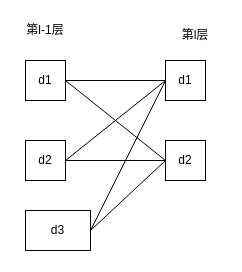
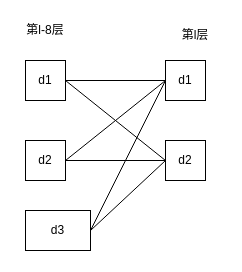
  <mxCell id="0" />
  <mxCell id="1" parent="0" />
  <mxCell id="2" style="edgeStyle=orthogonalEdgeStyle;rounded=0;orthogonalLoop=1;jettySize=auto;html=1;endArrow=none;endFill=0;" edge="1" parent="1" source="4" target="11"><mxGeometry relative="1" as="geometry" /></mxCell>
  <mxCell id="3" style="rounded=0;orthogonalLoop=1;jettySize=auto;html=1;entryX=0;entryY=0.5;entryDx=0;entryDy=0;endArrow=none;endFill=0;exitX=1;exitY=0.5;exitDx=0;exitDy=0;" edge="1" parent="1" source="4" target="12"><mxGeometry relative="1" as="geometry" /></mxCell>
  <mxCell id="4" value="d1" style="whiteSpace=wrap;html=1;aspect=fixed;" vertex="1" parent="1"><mxGeometry x="25" y="60" width="40" height="40" as="geometry" /></mxCell>
  <mxCell id="5" style="edgeStyle=none;rounded=0;orthogonalLoop=1;jettySize=auto;html=1;entryX=0;entryY=0.5;entryDx=0;entryDy=0;endArrow=none;endFill=0;exitX=1;exitY=0.5;exitDx=0;exitDy=0;" edge="1" parent="1" source="7" target="11"><mxGeometry relative="1" as="geometry" /></mxCell>
  <mxCell id="6" style="edgeStyle=none;rounded=0;orthogonalLoop=1;jettySize=auto;html=1;entryX=0;entryY=0.5;entryDx=0;entryDy=0;endArrow=none;endFill=0;" edge="1" parent="1" source="7" target="12"><mxGeometry relative="1" as="geometry" /></mxCell>
  <mxCell id="7" value="d2" style="whiteSpace=wrap;html=1;aspect=fixed;" vertex="1" parent="1"><mxGeometry x="25" y="140" width="40" height="40" as="geometry" /></mxCell>
  <mxCell id="8" style="edgeStyle=none;rounded=0;orthogonalLoop=1;jettySize=auto;html=1;entryX=0;entryY=0.5;entryDx=0;entryDy=0;endArrow=none;endFill=0;exitX=1;exitY=0.5;exitDx=0;exitDy=0;" edge="1" parent="1" source="10" target="11"><mxGeometry relative="1" as="geometry"><mxPoint x="61" y="230" as="sourcePoint" /></mxGeometry></mxCell>
  <mxCell id="9" style="edgeStyle=none;rounded=0;orthogonalLoop=1;jettySize=auto;html=1;entryX=0;entryY=0.5;entryDx=0;entryDy=0;endArrow=none;endFill=0;exitX=1;exitY=0.5;exitDx=0;exitDy=0;" edge="1" parent="1" source="10" target="12"><mxGeometry relative="1" as="geometry" /></mxCell>
  <mxCell id="10" value="d3" style="whiteSpace=wrap;html=1;aspect=fixed;" vertex="1" parent="1"><mxGeometry x="25" y="210" width="65" height="40" as="geometry" /></mxCell>
  <mxCell id="11" value="d1" style="whiteSpace=wrap;html=1;aspect=fixed;" vertex="1" parent="1"><mxGeometry x="165" y="60" width="40" height="40" as="geometry" /></mxCell>
  <mxCell id="12" value="d2" style="whiteSpace=wrap;html=1;aspect=fixed;" vertex="1" parent="1"><mxGeometry x="165" y="140" width="40" height="40" as="geometry" /></mxCell>
- <mxCell id="13" value="第l-1层" style="text;html=1;strokeColor=none;fillColor=none;align=center;verticalAlign=middle;whiteSpace=wrap;rounded=0;" vertex="1" parent="1"><mxGeometry x="20" y="20" width="50" height="20" as="geometry" /></mxCell>
+ <mxCell id="13" value="第l-8层" style="text;html=1;strokeColor=none;fillColor=none;align=center;verticalAlign=middle;whiteSpace=wrap;rounded=0;" vertex="1" parent="1"><mxGeometry x="20" y="20" width="50" height="20" as="geometry" /></mxCell>
  <mxCell id="14" value="第l层" style="text;html=1;strokeColor=none;fillColor=none;align=center;verticalAlign=middle;whiteSpace=wrap;rounded=0;" vertex="1" parent="1"><mxGeometry x="170" y="25" width="50" height="20" as="geometry" /></mxCell>
